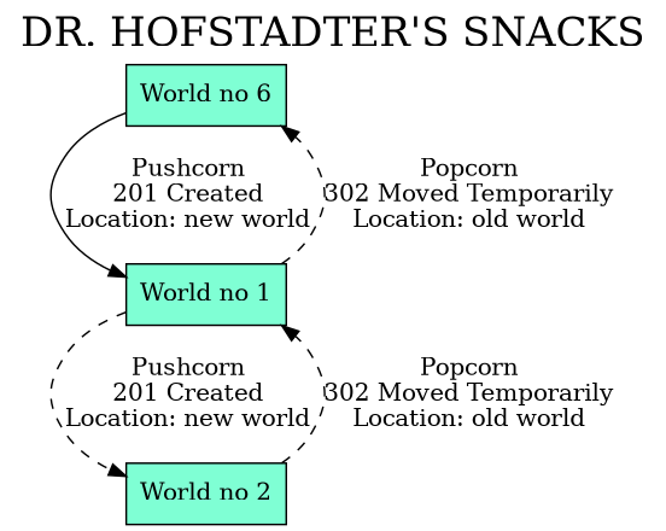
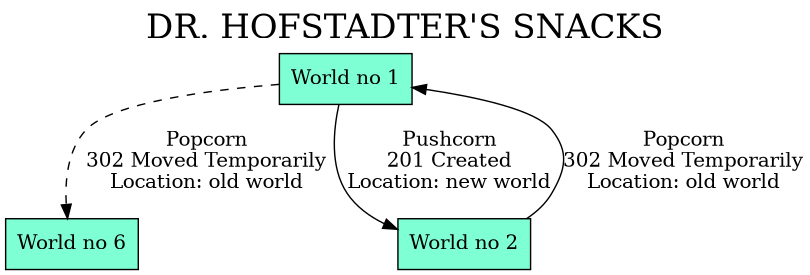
  digraph {
    fontsize=24
    label="DR. HOFSTADTER'S SNACKS"
    labelloc=t
    node [fillcolor=aquamarine shape=box style=filled]
    edge [style=solid]
    n1 [label="World no 6"]
    n2 [label="World no 1"]
    n3 [bgcolor=black label="World no 2"]
-   n1 -> n2 [label="Pushcorn\n201 Created\nLocation: new world"]
    n2 -> n1 [label="Popcorn\n302 Moved Temporarily\nLocation: old world" style=dashed]
-   n2 -> n3 [label="Pushcorn\n201 Created\nLocation: new world" style=dashed]
-   n3 -> n2 [label="Popcorn\n302 Moved Temporarily\nLocation: old world" style=dashed]
+   n2 -> n3 [label="Pushcorn\n201 Created\nLocation: new world"]
+   n3 -> n2 [label="Popcorn\n302 Moved Temporarily\nLocation: old world"]
  }
